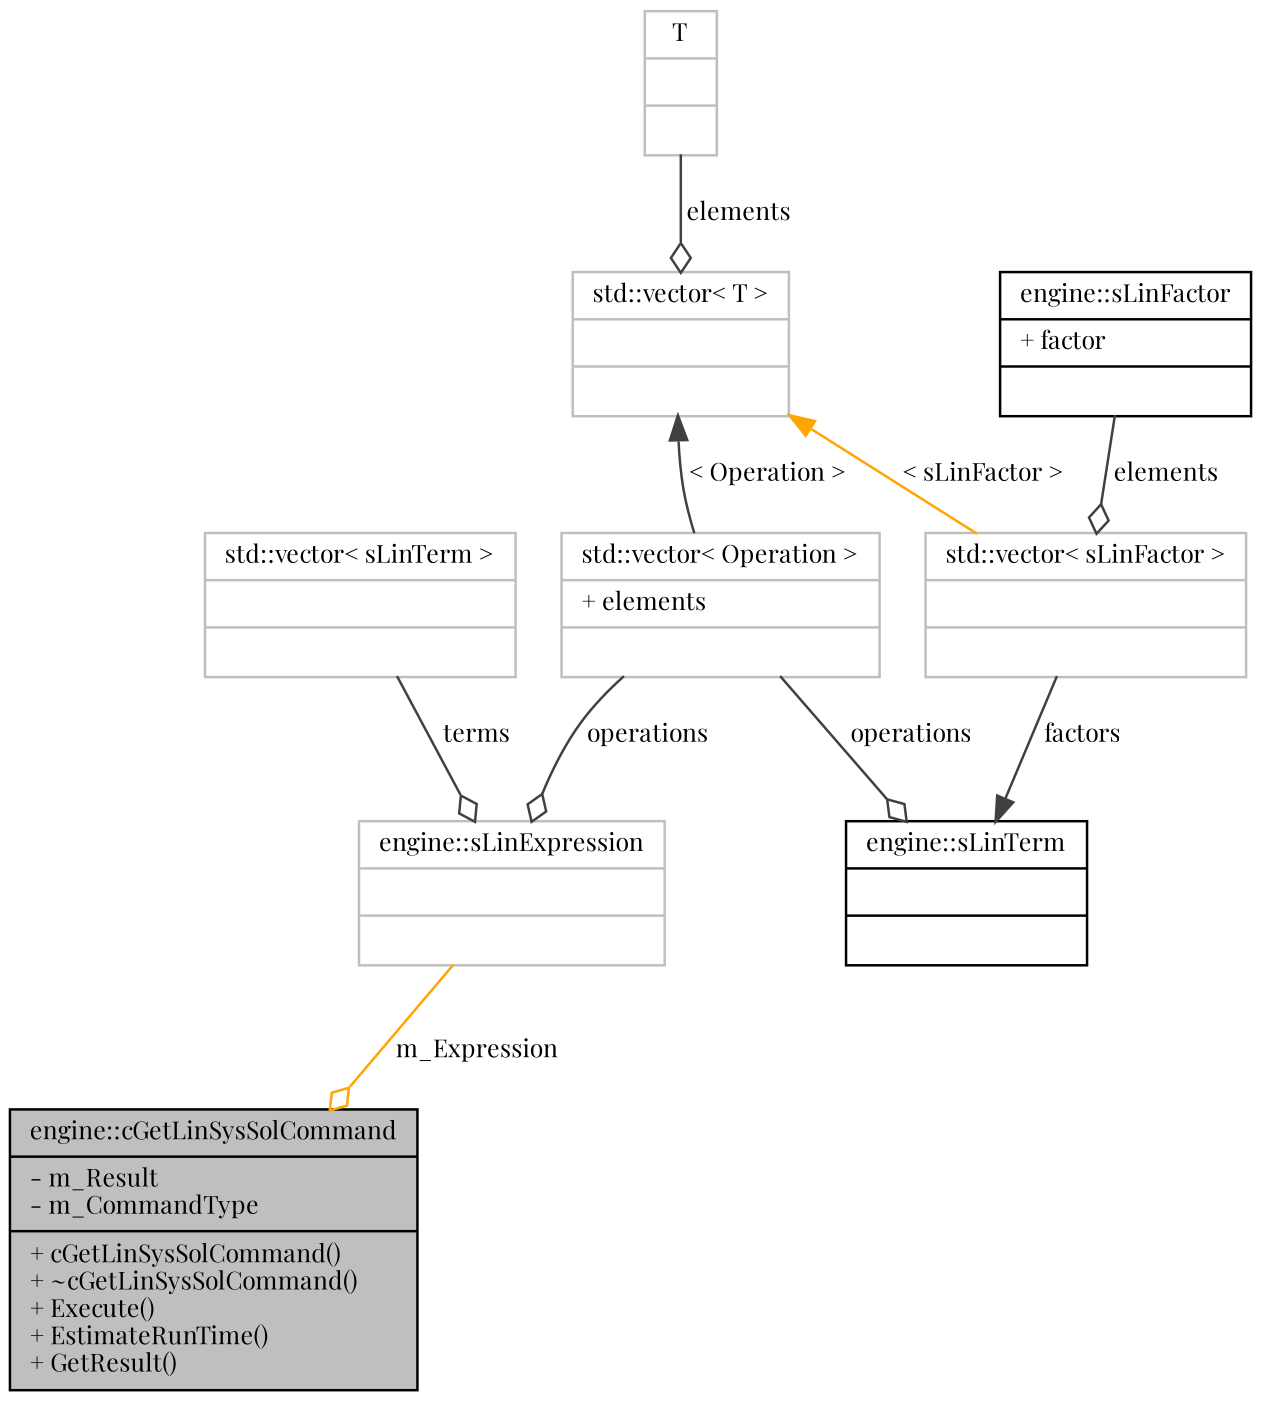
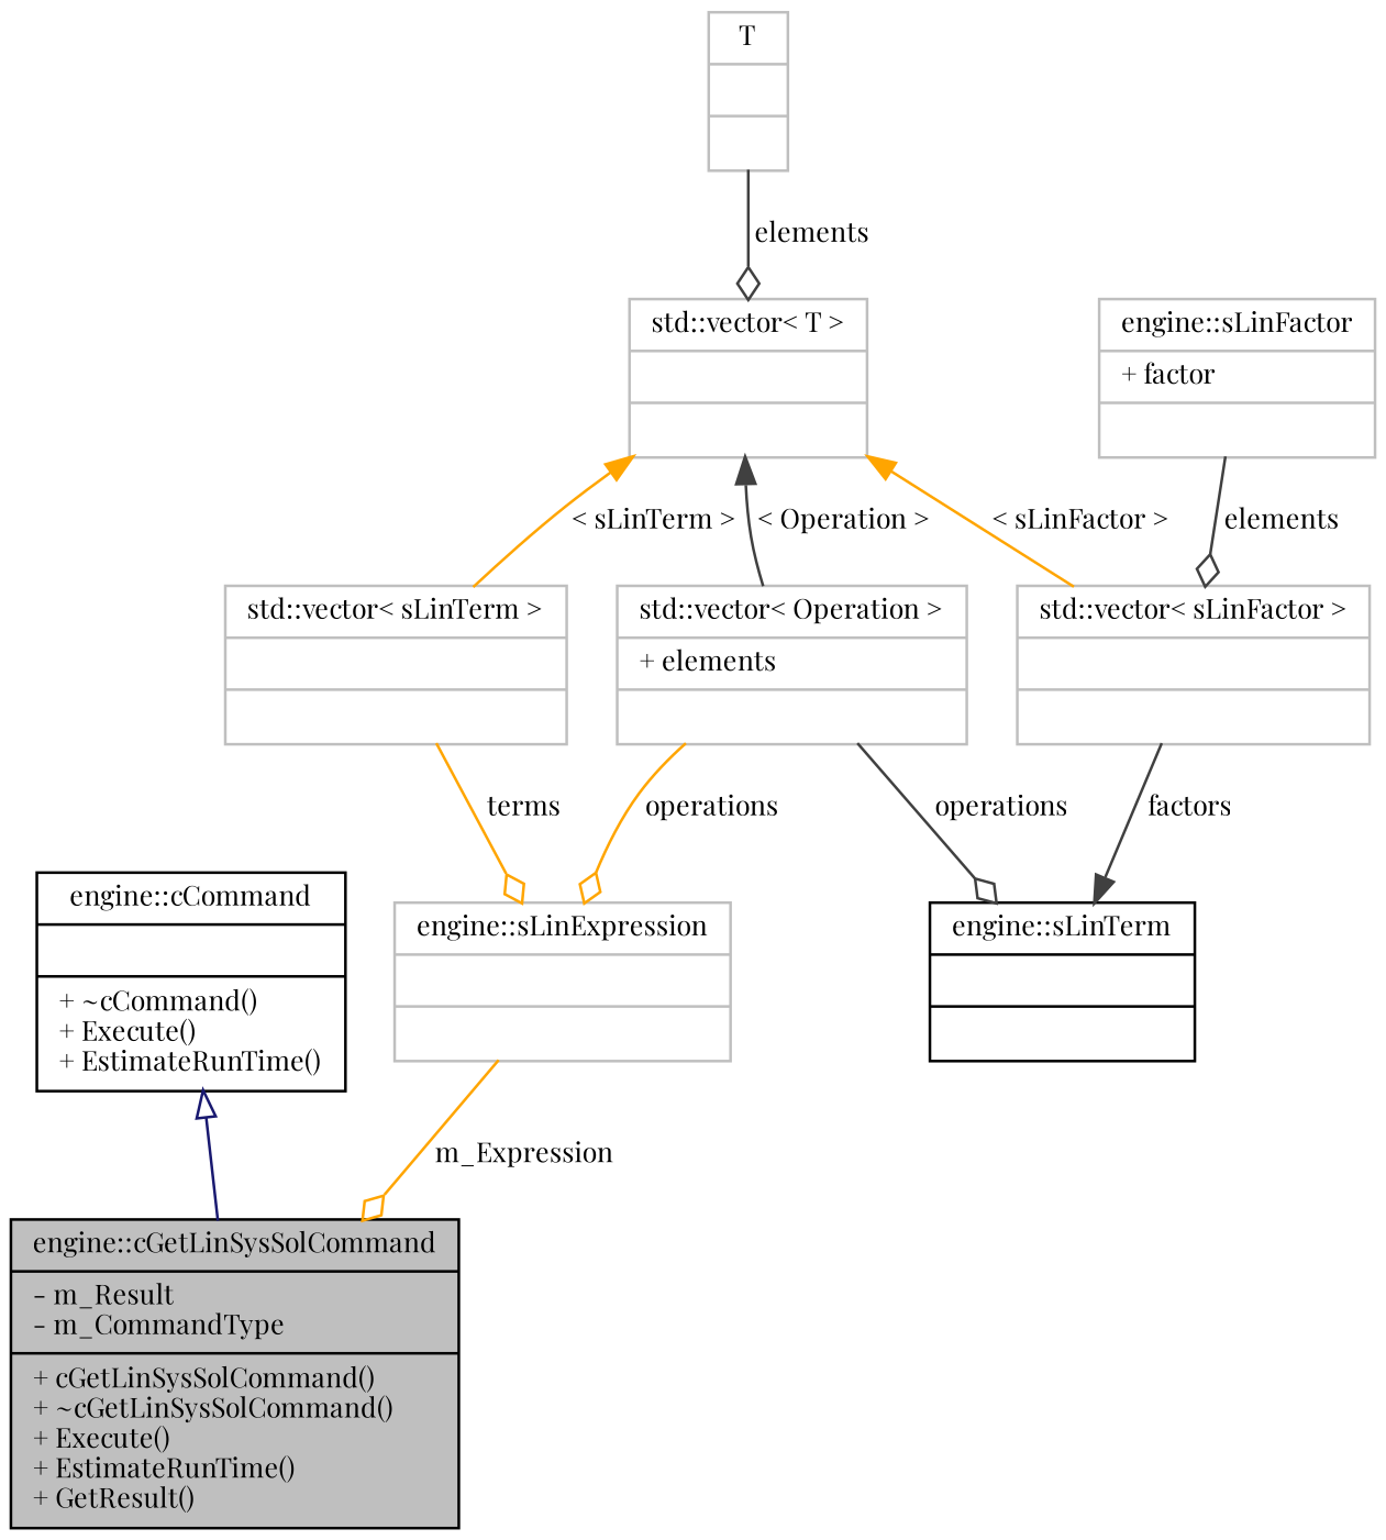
  digraph {
    fontname="Playfair Display"
    node [color=grey75 fillcolor=white fontname="Playfair Display" fontsize=10 shape=record style=filled]
    edge [color=grey25 fontname="Playfair Display" fontsize=10 labelfontname=Helvetica labelfontsize=10 style=solid arrowhead=odiamond]
    n1 [color=black fillcolor=grey75 fontcolor=black height=0.2 label="{engine::cGetLinSysSolCommand\n|- m_Result\l- m_CommandType\l|+ cGetLinSysSolCommand()\l+ ~cGetLinSysSolCommand()\l+ Execute()\l+ EstimateRunTime()\l+ GetResult()\l}" width=0.4]
+   n2 [color=black height=0.2 label="{engine::cCommand\n||+ ~cCommand()\l+ Execute()\l+ EstimateRunTime()\l}" width=0.4]
    n3 [height=0.2 label="{engine::sLinExpression\n||}" width=0.4]
    n4 [height=0.2 label="{std::vector\< Operation \>\n|+ elements\l|}" width=0.4]
    n5 [color=black height=0.2 label="{engine::sLinTerm\n||}" width=0.4]
    n6 [height=0.2 label="{std::vector\< T \>\n||}" width=0.4]
    n7 [height=0.2 label="{std::vector\< sLinTerm \>\n||}" width=0.4]
    n8 [height=0.2 label="{std::vector\< sLinFactor \>\n||}" width=0.4]
    n9 [height=0.2 label="{T\n||}" width=0.4]
-   n10 [color=black height=0.2 label="{engine::sLinFactor\n|+ factor\l|}" width=0.4]
+   n10 [height=0.2 label="{engine::sLinFactor\n|+ factor\l|}" width=0.4]
+   n2 -> n1 [arrowtail=onormal color=midnightblue dir=back arrowhead=""]
    n3 -> n1 [color=orange label=" m_Expression"]
-   n4 -> n3 [label=" operations"]
+   n4 -> n3 [color=orange label=" operations"]
    n4 -> n5 [label=" operations"]
    n6 -> n4 [dir=back label=" \< Operation \>" arrowhead=""]
+   n6 -> n7 [color=orange dir=back label=" \< sLinTerm \>" arrowhead=""]
    n6 -> n8 [color=orange dir=back label=" \< sLinFactor \>" arrowhead=""]
-   n7 -> n3 [label=" terms"]
+   n7 -> n3 [color=orange label=" terms"]
    n8 -> n5 [arrowhead=normal label=" factors"]
    n9 -> n6 [label=" elements"]
    n10 -> n8 [label=" elements"]
  }
